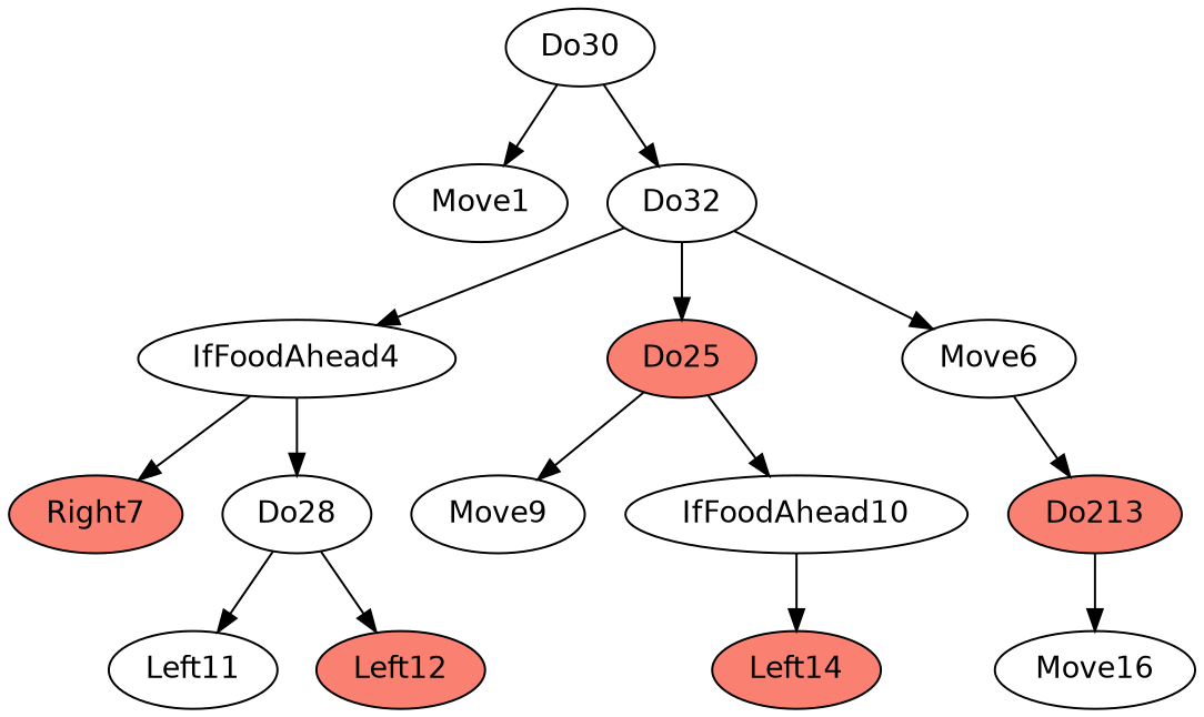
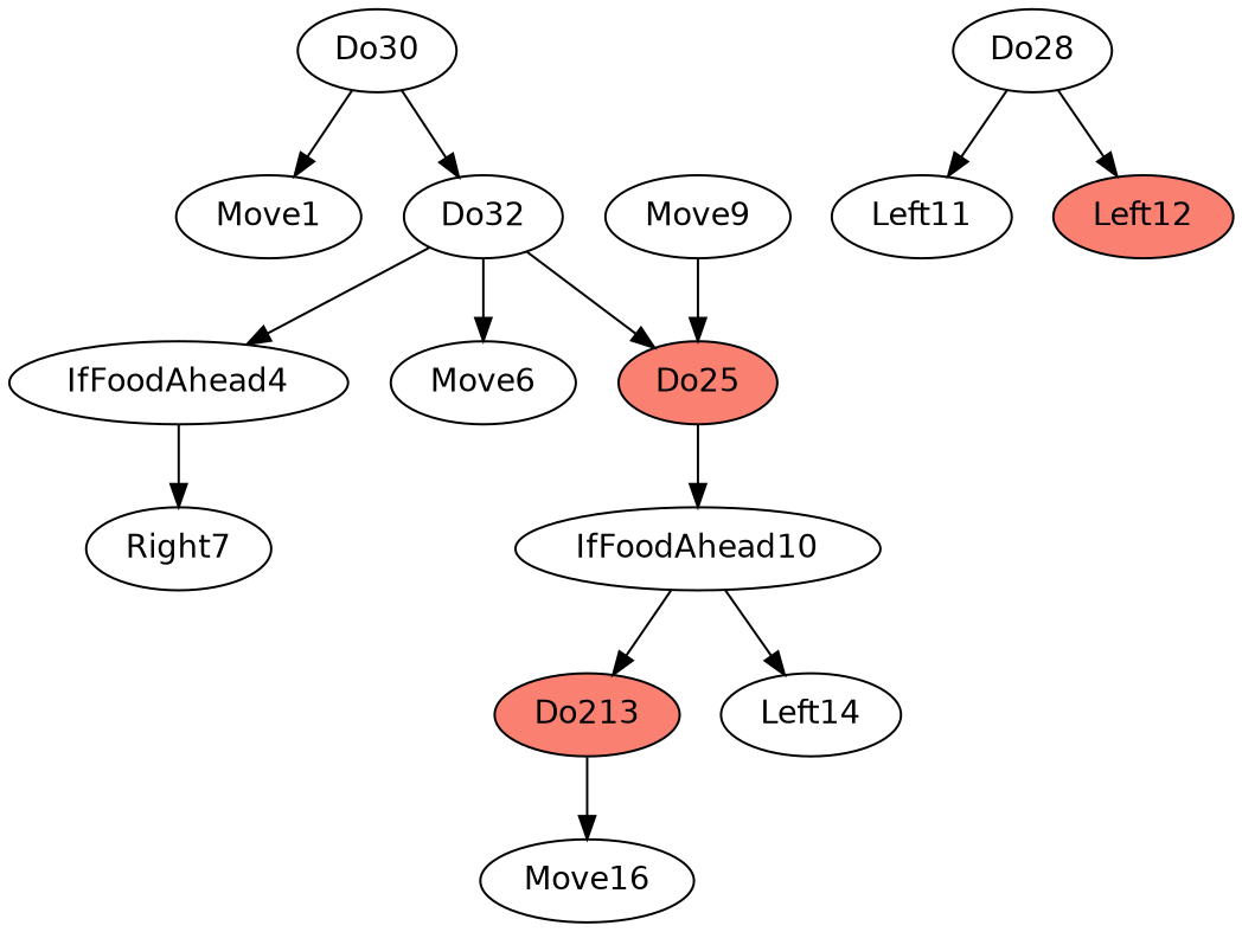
  digraph {
    fontname="DejaVu Sans"
    node [fillcolor=white fontname="DejaVu Sans" style=filled]
    edge [fontname="DejaVu Sans"]
    Do30
    Move1
    Do32
    IfFoodAhead4
    Do25 [fillcolor=salmon]
    Move6
-   Right7 [fillcolor=salmon]
+   Right7
    Do28
    Move9
    IfFoodAhead10
    Left11
    Left12 [fillcolor=salmon]
    Do213 [fillcolor=salmon]
-   Left14 [fillcolor=salmon]
+   Left14
    Move16
    Do30 -> Move1
    Do30 -> Do32
    Do32 -> IfFoodAhead4
    Do32 -> Do25
    Do32 -> Move6
    IfFoodAhead4 -> Right7
-   IfFoodAhead4 -> Do28
-   Do25 -> Move9
+   Move9 -> Do25
    Do25 -> IfFoodAhead10
    Do28 -> Left11
    Do28 -> Left12
-   Move6 -> Do213
+   IfFoodAhead10 -> Do213
    IfFoodAhead10 -> Left14
    Do213 -> Move16
  }
